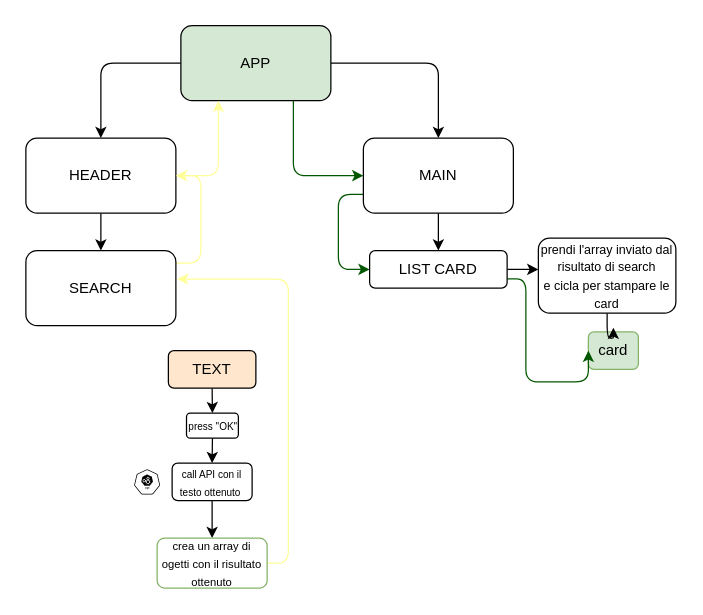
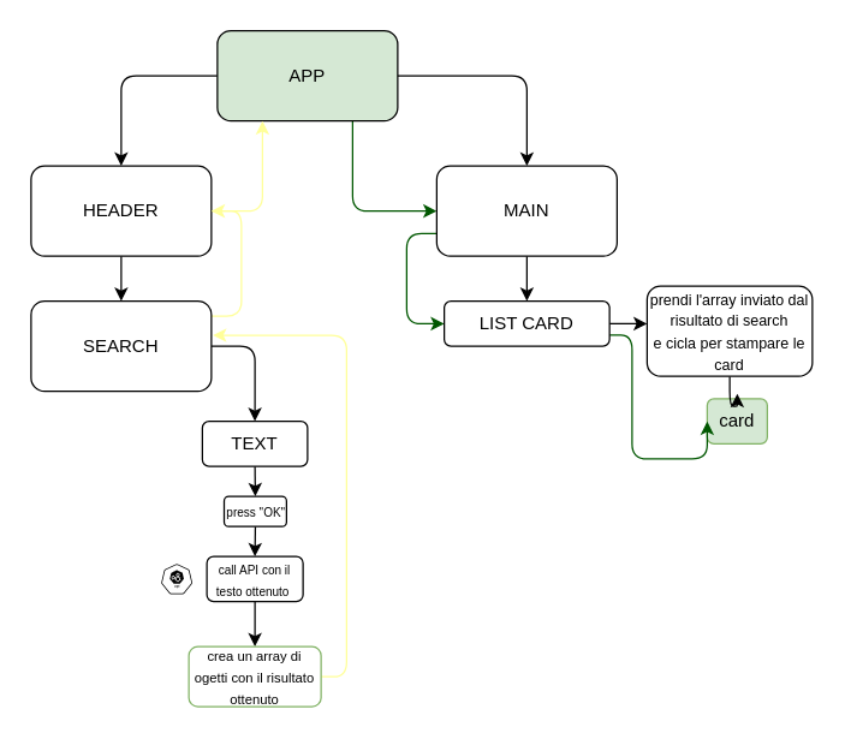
  <mxCell id="0" />
  <mxCell id="1" parent="0" />
  <mxCell id="2" style="edgeStyle=orthogonalEdgeStyle;orthogonalLoop=1;jettySize=auto;html=1;entryX=0.5;entryY=0;entryDx=0;entryDy=0;" parent="1" source="5" target="8" edge="1"><mxGeometry relative="1" as="geometry"><mxPoint x="80" y="107" as="targetPoint" /></mxGeometry></mxCell>
  <mxCell id="3" style="edgeStyle=orthogonalEdgeStyle;orthogonalLoop=1;jettySize=auto;html=1;entryX=0.5;entryY=0;entryDx=0;entryDy=0;" parent="1" source="5" target="11" edge="1"><mxGeometry relative="1" as="geometry" /></mxCell>
  <mxCell id="4" style="edgeStyle=orthogonalEdgeStyle;orthogonalLoop=1;jettySize=auto;html=1;exitX=0.75;exitY=1;exitDx=0;exitDy=0;entryX=0;entryY=0.5;entryDx=0;entryDy=0;fillColor=#008a00;strokeColor=#005700;" parent="1" source="5" target="11" edge="1"><mxGeometry relative="1" as="geometry" /></mxCell>
  <mxCell id="5" value="APP" style="whiteSpace=wrap;html=1;rounded=1;fillColor=#d5e8d4;" parent="1" vertex="1"><mxGeometry x="144" y="20" width="120" height="60" as="geometry" /></mxCell>
  <mxCell id="6" style="edgeStyle=orthogonalEdgeStyle;orthogonalLoop=1;jettySize=auto;html=1;entryX=0.5;entryY=0;entryDx=0;entryDy=0;" parent="1" source="8" edge="1"><mxGeometry relative="1" as="geometry"><mxPoint x="80" y="200" as="targetPoint" /></mxGeometry></mxCell>
  <mxCell id="7" style="edgeStyle=orthogonalEdgeStyle;orthogonalLoop=1;jettySize=auto;html=1;entryX=0.25;entryY=1;entryDx=0;entryDy=0;fillColor=#a20025;strokeColor=#FFFF99;" parent="1" source="8" target="5" edge="1"><mxGeometry relative="1" as="geometry" /></mxCell>
  <mxCell id="8" value="HEADER" style="whiteSpace=wrap;html=1;rounded=1;" parent="1" vertex="1"><mxGeometry x="20" y="110" width="120" height="60" as="geometry" /></mxCell>
  <mxCell id="9" value="" style="edgeStyle=orthogonalEdgeStyle;orthogonalLoop=1;jettySize=auto;html=1;" parent="1" source="11" target="29" edge="1"><mxGeometry relative="1" as="geometry" /></mxCell>
  <mxCell id="10" style="edgeStyle=orthogonalEdgeStyle;orthogonalLoop=1;jettySize=auto;html=1;exitX=0;exitY=0.75;exitDx=0;exitDy=0;entryX=0;entryY=0.5;entryDx=0;entryDy=0;fillColor=#008a00;strokeColor=#005700;" parent="1" source="11" target="29" edge="1"><mxGeometry relative="1" as="geometry" /></mxCell>
  <mxCell id="11" value="MAIN" style="whiteSpace=wrap;html=1;rounded=1;" parent="1" vertex="1"><mxGeometry x="290" y="110" width="120" height="60" as="geometry" /></mxCell>
+ <mxCell id="12" style="edgeStyle=orthogonalEdgeStyle;orthogonalLoop=1;jettySize=auto;html=1;exitX=1;exitY=0.5;exitDx=0;exitDy=0;entryX=0.5;entryY=0;entryDx=0;entryDy=0;" parent="1" source="14" target="16" edge="1"><mxGeometry relative="1" as="geometry" /></mxCell>
  <mxCell id="13" style="edgeStyle=orthogonalEdgeStyle;orthogonalLoop=1;jettySize=auto;html=1;entryX=1;entryY=0.5;entryDx=0;entryDy=0;fillColor=#a20025;strokeColor=#FFFF99;" parent="1" source="14" target="8" edge="1"><mxGeometry relative="1" as="geometry"><Array as="points"><mxPoint x="160" y="210" /><mxPoint x="160" y="140" /></Array></mxGeometry></mxCell>
  <mxCell id="14" value="SEARCH" style="whiteSpace=wrap;html=1;rounded=1;" parent="1" vertex="1"><mxGeometry x="20" y="200" width="120" height="60" as="geometry" /></mxCell>
  <mxCell id="15" style="edgeStyle=orthogonalEdgeStyle;orthogonalLoop=1;jettySize=auto;html=1;exitX=0.5;exitY=1;exitDx=0;exitDy=0;entryX=0.5;entryY=0;entryDx=0;entryDy=0;" parent="1" source="16" target="18" edge="1"><mxGeometry relative="1" as="geometry" /></mxCell>
- <mxCell id="16" value="TEXT" style="whiteSpace=wrap;html=1;rounded=1;fillColor=#ffe6cc;" parent="1" vertex="1"><mxGeometry x="134" y="280" width="70" height="30" as="geometry" /></mxCell>
+ <mxCell id="16" value="TEXT" style="whiteSpace=wrap;html=1;rounded=1;" parent="1" vertex="1"><mxGeometry x="134" y="280" width="70" height="30" as="geometry" /></mxCell>
  <mxCell id="17" style="edgeStyle=orthogonalEdgeStyle;orthogonalLoop=1;jettySize=auto;html=1;exitX=0.5;exitY=1;exitDx=0;exitDy=0;entryX=0.5;entryY=0;entryDx=0;entryDy=0;" parent="1" source="18" target="21" edge="1"><mxGeometry relative="1" as="geometry" /></mxCell>
  <mxCell id="18" value="&lt;font style=&quot;font-size: 8px&quot;&gt;press &quot;OK&quot;&lt;/font&gt;" style="whiteSpace=wrap;html=1;rounded=1;" parent="1" vertex="1"><mxGeometry x="148.5" y="330" width="41.5" height="20" as="geometry" /></mxCell>
  <mxCell id="19" value="" style="html=1;dashed=0;whitespace=wrap;points=[[0.005,0.63,0],[0.1,0.2,0],[0.9,0.2,0],[0.5,0,0],[0.995,0.63,0],[0.72,0.99,0],[0.5,1,0],[0.28,0.99,0]];shape=mxgraph.kubernetes.icon;prIcon=api;rounded=1;" parent="1" vertex="1"><mxGeometry x="100" y="375" width="34" height="20" as="geometry" /></mxCell>
  <mxCell id="20" value="" style="edgeStyle=orthogonalEdgeStyle;orthogonalLoop=1;jettySize=auto;html=1;" parent="1" source="21" target="23" edge="1"><mxGeometry relative="1" as="geometry" /></mxCell>
  <mxCell id="21" value="&lt;font style=&quot;font-size: 8px&quot;&gt;call API con il testo ottenuto&amp;nbsp;&lt;/font&gt;" style="whiteSpace=wrap;html=1;rounded=1;" parent="1" vertex="1"><mxGeometry x="137" y="370" width="64" height="30" as="geometry" /></mxCell>
  <mxCell id="22" style="edgeStyle=orthogonalEdgeStyle;orthogonalLoop=1;jettySize=auto;html=1;entryX=1.008;entryY=0.379;entryDx=0;entryDy=0;entryPerimeter=0;fillColor=#a20025;strokeColor=#FFFF99;" parent="1" source="23" target="14" edge="1"><mxGeometry relative="1" as="geometry"><Array as="points"><mxPoint x="230" y="450" /><mxPoint x="230" y="223" /></Array></mxGeometry></mxCell>
  <mxCell id="23" value="&lt;font style=&quot;font-size: 9px&quot;&gt;crea un array di ogetti con il risultato ottenuto&lt;/font&gt;" style="whiteSpace=wrap;html=1;rounded=1;strokeColor=#82b366;fillColor=#ffffff;fontColor=#000000;" parent="1" vertex="1"><mxGeometry x="125" y="430" width="88" height="40" as="geometry" /></mxCell>
  <mxCell id="24" value="card" style="whiteSpace=wrap;html=1;rounded=1;fillColor=#d5e8d4;strokeColor=#82b366;fontColor=#000000;" parent="1" vertex="1"><mxGeometry x="470" y="265" width="40" height="30" as="geometry" /></mxCell>
  <mxCell id="25" style="edgeStyle=orthogonalEdgeStyle;orthogonalLoop=1;jettySize=auto;html=1;entryX=0.5;entryY=-0.11;entryDx=0;entryDy=0;entryPerimeter=0;" parent="1" source="26" target="24" edge="1"><mxGeometry relative="1" as="geometry" /></mxCell>
  <mxCell id="26" value="&lt;font size=&quot;1&quot;&gt;prendi l'array inviato dal risultato di search&lt;br&gt;e cicla per stampare le card&lt;br&gt;&lt;/font&gt;" style="whiteSpace=wrap;html=1;rounded=1;" parent="1" vertex="1"><mxGeometry x="430" y="190" width="110" height="60" as="geometry" /></mxCell>
  <mxCell id="27" style="edgeStyle=orthogonalEdgeStyle;orthogonalLoop=1;jettySize=auto;html=1;exitX=1;exitY=0.5;exitDx=0;exitDy=0;entryX=0;entryY=0.421;entryDx=0;entryDy=0;entryPerimeter=0;" parent="1" source="29" target="26" edge="1"><mxGeometry relative="1" as="geometry" /></mxCell>
  <mxCell id="28" style="edgeStyle=orthogonalEdgeStyle;orthogonalLoop=1;jettySize=auto;html=1;exitX=1;exitY=0.75;exitDx=0;exitDy=0;entryX=0;entryY=0.5;entryDx=0;entryDy=0;fillColor=#008a00;strokeColor=#005700;" parent="1" source="29" target="24" edge="1"><mxGeometry relative="1" as="geometry"><Array as="points"><mxPoint x="420" y="222" /><mxPoint x="420" y="305" /></Array></mxGeometry></mxCell>
  <mxCell id="29" value="LIST CARD" style="whiteSpace=wrap;html=1;rounded=1;" parent="1" vertex="1"><mxGeometry x="295" y="200" width="110" height="30" as="geometry" /></mxCell>
